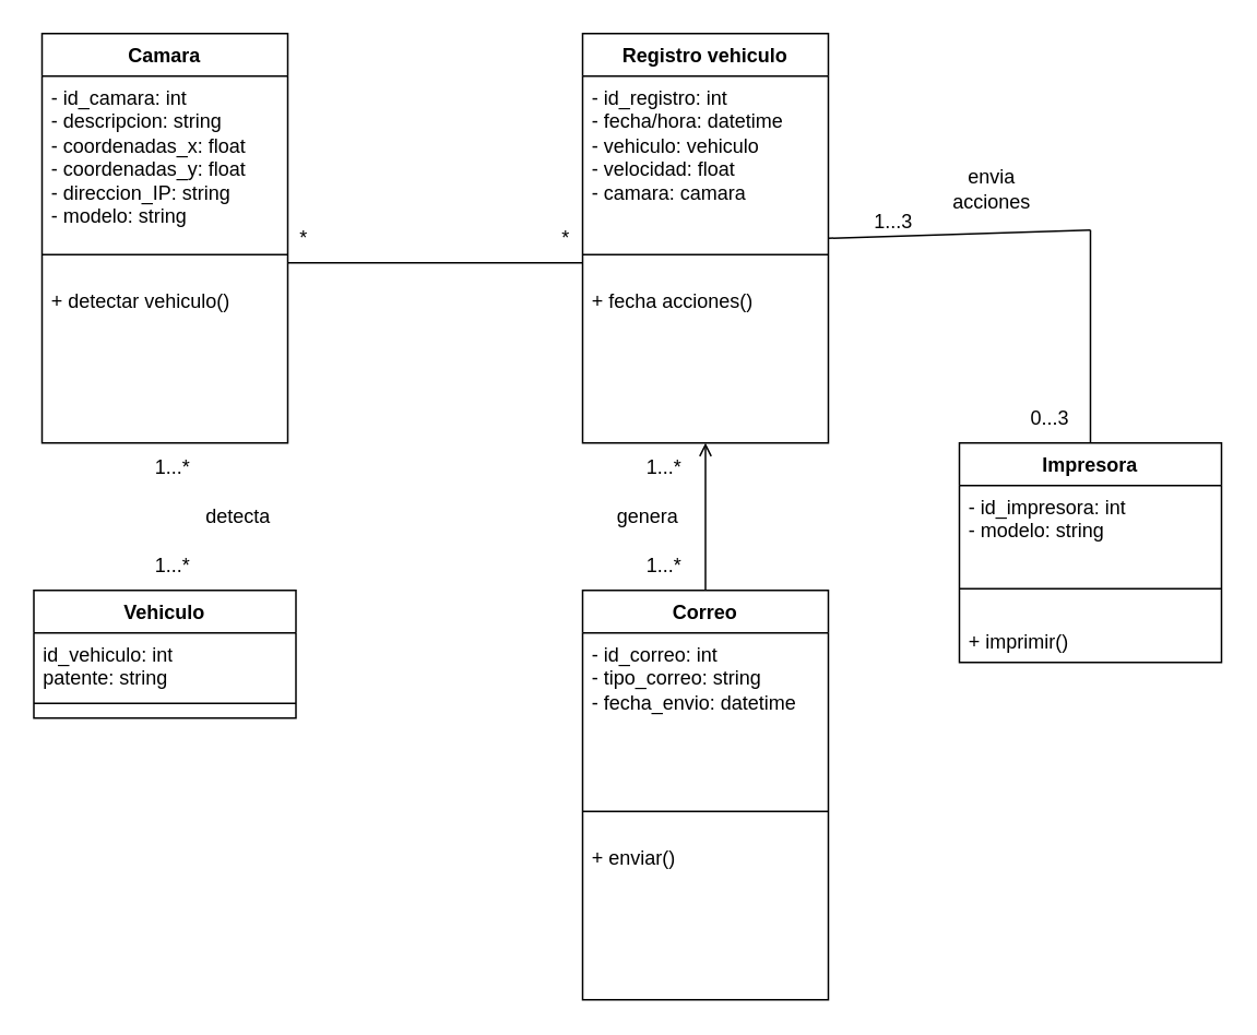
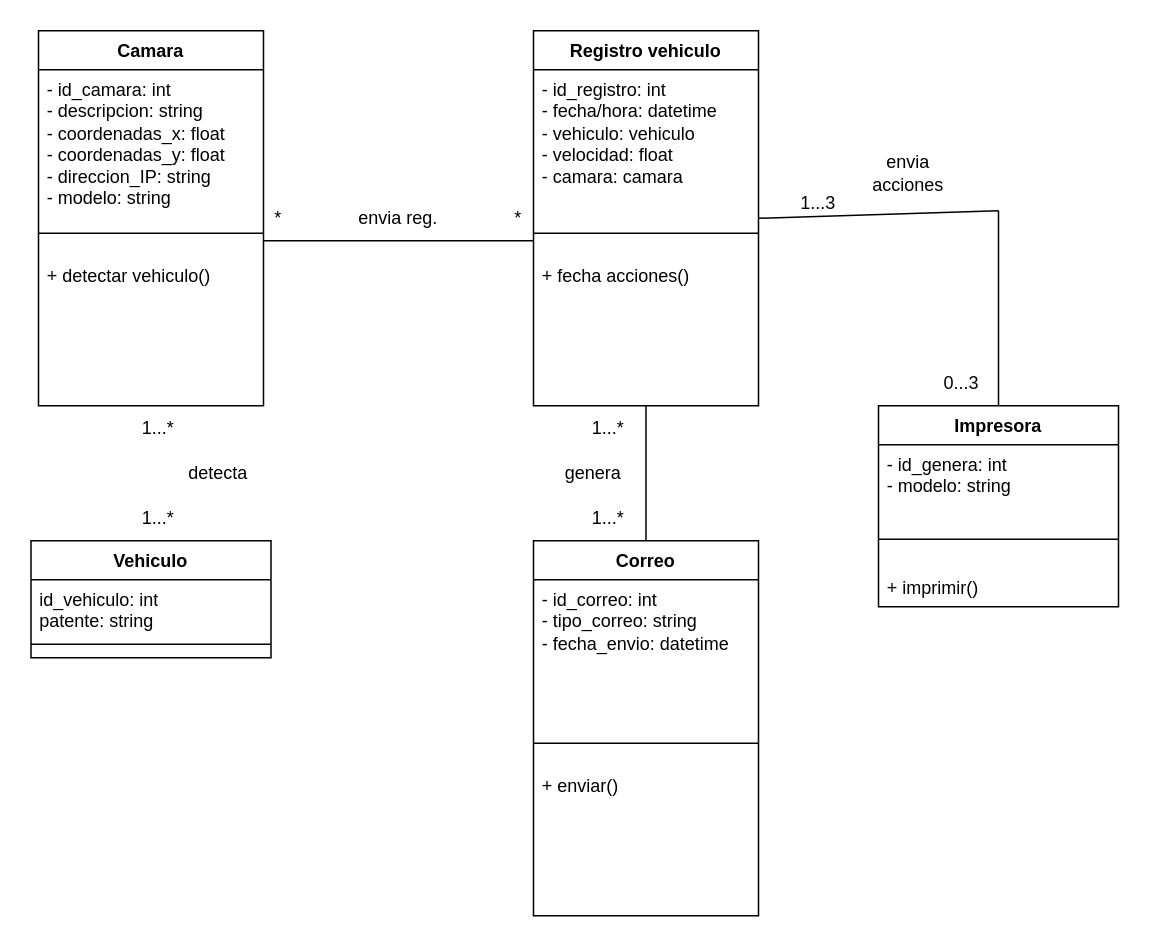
  <mxCell id="0" />
  <mxCell id="1" parent="0" />
  <mxCell id="2" value="Camara" style="swimlane;fontStyle=1;align=center;verticalAlign=top;childLayout=stackLayout;horizontal=1;startSize=26;horizontalStack=0;resizeParent=1;resizeParentMax=0;resizeLast=0;collapsible=1;marginBottom=0;whiteSpace=wrap;html=1;" vertex="1" parent="1"><mxGeometry x="25" y="20" width="150" height="250" as="geometry" /></mxCell>
  <mxCell id="3" value="- id_camara: int&lt;div&gt;- descripcion: string&lt;/div&gt;&lt;div&gt;- coordenadas_x: float&lt;/div&gt;&lt;div&gt;- coordenadas_y: float&lt;/div&gt;&lt;div&gt;- direccion_IP: string&lt;/div&gt;&lt;div&gt;- modelo: string&lt;/div&gt;&lt;div&gt;&lt;br&gt;&lt;/div&gt;" style="text;strokeColor=none;fillColor=none;align=left;verticalAlign=top;spacingLeft=4;spacingRight=4;overflow=hidden;rotatable=0;points=[[0,0.5],[1,0.5]];portConstraint=eastwest;whiteSpace=wrap;html=1;" vertex="1" parent="2"><mxGeometry y="26" width="150" height="94" as="geometry" /></mxCell>
  <mxCell id="4" value="" style="line;strokeWidth=1;fillColor=none;align=left;verticalAlign=middle;spacingTop=-1;spacingLeft=3;spacingRight=3;rotatable=0;labelPosition=right;points=[];portConstraint=eastwest;strokeColor=inherit;" vertex="1" parent="2"><mxGeometry y="120" width="150" height="30" as="geometry" /></mxCell>
  <mxCell id="5" value="+ detectar vehiculo()" style="text;strokeColor=none;fillColor=none;align=left;verticalAlign=top;spacingLeft=4;spacingRight=4;overflow=hidden;rotatable=0;points=[[0,0.5],[1,0.5]];portConstraint=eastwest;whiteSpace=wrap;html=1;" vertex="1" parent="2"><mxGeometry y="150" width="150" height="100" as="geometry" /></mxCell>
  <mxCell id="6" value="Vehiculo" style="swimlane;fontStyle=1;align=center;verticalAlign=top;childLayout=stackLayout;horizontal=1;startSize=26;horizontalStack=0;resizeParent=1;resizeParentMax=0;resizeLast=0;collapsible=1;marginBottom=0;whiteSpace=wrap;html=1;" vertex="1" parent="1"><mxGeometry x="20" y="360" width="160" height="78" as="geometry" /></mxCell>
  <mxCell id="7" value="id_vehiculo: int&lt;div&gt;patente: string&lt;/div&gt;" style="text;strokeColor=none;fillColor=none;align=left;verticalAlign=top;spacingLeft=4;spacingRight=4;overflow=hidden;rotatable=0;points=[[0,0.5],[1,0.5]];portConstraint=eastwest;whiteSpace=wrap;html=1;" vertex="1" parent="6"><mxGeometry y="26" width="160" height="34" as="geometry" /></mxCell>
  <mxCell id="8" value="" style="line;strokeWidth=1;fillColor=none;align=left;verticalAlign=middle;spacingTop=-1;spacingLeft=3;spacingRight=3;rotatable=0;labelPosition=right;points=[];portConstraint=eastwest;strokeColor=inherit;" vertex="1" parent="6"><mxGeometry y="60" width="160" height="18" as="geometry" /></mxCell>
  <mxCell id="9" value="Impresora" style="swimlane;fontStyle=1;align=center;verticalAlign=top;childLayout=stackLayout;horizontal=1;startSize=26;horizontalStack=0;resizeParent=1;resizeParentMax=0;resizeLast=0;collapsible=1;marginBottom=0;whiteSpace=wrap;html=1;" vertex="1" parent="1"><mxGeometry x="585" y="270" width="160" height="134" as="geometry" /></mxCell>
- <mxCell id="10" value="- id_impresora: int&lt;div&gt;- modelo: string&lt;/div&gt;" style="text;strokeColor=none;fillColor=none;align=left;verticalAlign=top;spacingLeft=4;spacingRight=4;overflow=hidden;rotatable=0;points=[[0,0.5],[1,0.5]];portConstraint=eastwest;whiteSpace=wrap;html=1;" vertex="1" parent="9"><mxGeometry y="26" width="160" height="44" as="geometry" /></mxCell>
+ <mxCell id="10" value="- id_genera: int&lt;div&gt;- modelo: string&lt;/div&gt;" style="text;strokeColor=none;fillColor=none;align=left;verticalAlign=top;spacingLeft=4;spacingRight=4;overflow=hidden;rotatable=0;points=[[0,0.5],[1,0.5]];portConstraint=eastwest;whiteSpace=wrap;html=1;" vertex="1" parent="9"><mxGeometry y="26" width="160" height="44" as="geometry" /></mxCell>
  <mxCell id="11" value="" style="line;strokeWidth=1;fillColor=none;align=left;verticalAlign=middle;spacingTop=-1;spacingLeft=3;spacingRight=3;rotatable=0;labelPosition=right;points=[];portConstraint=eastwest;strokeColor=inherit;" vertex="1" parent="9"><mxGeometry y="70" width="160" height="38" as="geometry" /></mxCell>
  <mxCell id="12" value="+ imprimir()" style="text;strokeColor=none;fillColor=none;align=left;verticalAlign=top;spacingLeft=4;spacingRight=4;overflow=hidden;rotatable=0;points=[[0,0.5],[1,0.5]];portConstraint=eastwest;whiteSpace=wrap;html=1;" vertex="1" parent="9"><mxGeometry y="108" width="160" height="26" as="geometry" /></mxCell>
  <mxCell id="13" value="Registro vehiculo" style="swimlane;fontStyle=1;align=center;verticalAlign=top;childLayout=stackLayout;horizontal=1;startSize=26;horizontalStack=0;resizeParent=1;resizeParentMax=0;resizeLast=0;collapsible=1;marginBottom=0;whiteSpace=wrap;html=1;" vertex="1" parent="1"><mxGeometry x="355" y="20" width="150" height="250" as="geometry" /></mxCell>
  <mxCell id="14" value="- id_registro: int&lt;div&gt;- fecha/hora: datetime&lt;/div&gt;&lt;div&gt;- vehiculo: vehiculo&lt;/div&gt;&lt;div&gt;- velocidad: float&lt;/div&gt;&lt;div&gt;- camara: camara&lt;/div&gt;&lt;div&gt;&lt;br&gt;&lt;/div&gt;&lt;div&gt;&lt;br&gt;&lt;/div&gt;" style="text;strokeColor=none;fillColor=none;align=left;verticalAlign=top;spacingLeft=4;spacingRight=4;overflow=hidden;rotatable=0;points=[[0,0.5],[1,0.5]];portConstraint=eastwest;whiteSpace=wrap;html=1;" vertex="1" parent="13"><mxGeometry y="26" width="150" height="94" as="geometry" /></mxCell>
  <mxCell id="15" value="" style="line;strokeWidth=1;fillColor=none;align=left;verticalAlign=middle;spacingTop=-1;spacingLeft=3;spacingRight=3;rotatable=0;labelPosition=right;points=[];portConstraint=eastwest;strokeColor=inherit;" vertex="1" parent="13"><mxGeometry y="120" width="150" height="30" as="geometry" /></mxCell>
  <mxCell id="16" value="+ fecha acciones()" style="text;strokeColor=none;fillColor=none;align=left;verticalAlign=top;spacingLeft=4;spacingRight=4;overflow=hidden;rotatable=0;points=[[0,0.5],[1,0.5]];portConstraint=eastwest;whiteSpace=wrap;html=1;" vertex="1" parent="13"><mxGeometry y="150" width="150" height="100" as="geometry" /></mxCell>
  <mxCell id="17" value="Correo" style="swimlane;fontStyle=1;align=center;verticalAlign=top;childLayout=stackLayout;horizontal=1;startSize=26;horizontalStack=0;resizeParent=1;resizeParentMax=0;resizeLast=0;collapsible=1;marginBottom=0;whiteSpace=wrap;html=1;" vertex="1" parent="1"><mxGeometry x="355" y="360" width="150" height="250" as="geometry" /></mxCell>
  <mxCell id="18" value="- id_correo: int&lt;div&gt;- tipo_correo: string&lt;/div&gt;&lt;div&gt;- fecha_envio: datetime&lt;/div&gt;&lt;div&gt;&lt;br&gt;&lt;/div&gt;&lt;div&gt;&lt;br&gt;&lt;/div&gt;&lt;div&gt;&lt;br&gt;&lt;/div&gt;&lt;div&gt;&lt;br&gt;&lt;/div&gt;" style="text;strokeColor=none;fillColor=none;align=left;verticalAlign=top;spacingLeft=4;spacingRight=4;overflow=hidden;rotatable=0;points=[[0,0.5],[1,0.5]];portConstraint=eastwest;whiteSpace=wrap;html=1;" vertex="1" parent="17"><mxGeometry y="26" width="150" height="94" as="geometry" /></mxCell>
  <mxCell id="19" value="" style="line;strokeWidth=1;fillColor=none;align=left;verticalAlign=middle;spacingTop=-1;spacingLeft=3;spacingRight=3;rotatable=0;labelPosition=right;points=[];portConstraint=eastwest;strokeColor=inherit;" vertex="1" parent="17"><mxGeometry y="120" width="150" height="30" as="geometry" /></mxCell>
  <mxCell id="20" value="+ enviar()" style="text;strokeColor=none;fillColor=none;align=left;verticalAlign=top;spacingLeft=4;spacingRight=4;overflow=hidden;rotatable=0;points=[[0,0.5],[1,0.5]];portConstraint=eastwest;whiteSpace=wrap;html=1;" vertex="1" parent="17"><mxGeometry y="150" width="150" height="100" as="geometry" /></mxCell>
  <mxCell id="21" value="detecta" style="text;html=1;align=center;verticalAlign=middle;whiteSpace=wrap;rounded=0;" vertex="1" parent="1"><mxGeometry x="115" y="300" width="60" height="30" as="geometry" /></mxCell>
  <mxCell id="22" value="" style="endArrow=none;html=1;rounded=0;" edge="1" parent="1"><mxGeometry width="50" height="50" relative="1" as="geometry"><mxPoint x="175" y="160" as="sourcePoint" /><mxPoint x="355" y="160" as="targetPoint" /></mxGeometry></mxCell>
- <mxCell id="23" value="" style="endArrow=open;html=1;rounded=0;entryX=0.5;entryY=1;entryDx=0;entryDy=0;entryPerimeter=0;exitX=0.5;exitY=0;exitDx=0;exitDy=0;" edge="1" parent="1" source="17" target="16"><mxGeometry width="50" height="50" relative="1" as="geometry"><mxPoint x="315" y="270" as="sourcePoint" /><mxPoint x="365" y="220" as="targetPoint" /></mxGeometry></mxCell>
+ <mxCell id="23" value="" style="endArrow=none;html=1;rounded=0;entryX=0.5;entryY=1;entryDx=0;entryDy=0;entryPerimeter=0;exitX=0.5;exitY=0;exitDx=0;exitDy=0;" edge="1" parent="1" source="17" target="16"><mxGeometry width="50" height="50" relative="1" as="geometry"><mxPoint x="315" y="270" as="sourcePoint" /><mxPoint x="365" y="220" as="targetPoint" /></mxGeometry></mxCell>
  <mxCell id="24" value="" style="endArrow=none;html=1;rounded=0;entryX=1;entryY=0.5;entryDx=0;entryDy=0;" edge="1" parent="1" target="13"><mxGeometry width="50" height="50" relative="1" as="geometry"><mxPoint x="665" y="140" as="sourcePoint" /><mxPoint x="365" y="220" as="targetPoint" /></mxGeometry></mxCell>
  <mxCell id="25" value="" style="endArrow=none;html=1;rounded=0;exitX=0.5;exitY=0;exitDx=0;exitDy=0;" edge="1" parent="1" source="9"><mxGeometry width="50" height="50" relative="1" as="geometry"><mxPoint x="315" y="270" as="sourcePoint" /><mxPoint x="665" y="140" as="targetPoint" /></mxGeometry></mxCell>
+ <mxCell id="26" value="envia reg." style="text;html=1;align=center;verticalAlign=middle;whiteSpace=wrap;rounded=0;" vertex="1" parent="1"><mxGeometry x="235" y="130" width="60" height="30" as="geometry" /></mxCell>
  <mxCell id="27" value="envia acciones" style="text;html=1;align=center;verticalAlign=middle;whiteSpace=wrap;rounded=0;" vertex="1" parent="1"><mxGeometry x="575" y="90" width="60" height="50" as="geometry" /></mxCell>
  <mxCell id="28" value="genera" style="text;html=1;align=center;verticalAlign=middle;whiteSpace=wrap;rounded=0;" vertex="1" parent="1"><mxGeometry x="365" y="300" width="60" height="30" as="geometry" /></mxCell>
  <mxCell id="29" value="*" style="text;html=1;align=center;verticalAlign=middle;whiteSpace=wrap;rounded=0;" vertex="1" parent="1"><mxGeometry x="155" y="130" width="60" height="30" as="geometry" /></mxCell>
  <mxCell id="30" value="*" style="text;html=1;align=center;verticalAlign=middle;whiteSpace=wrap;rounded=0;" vertex="1" parent="1"><mxGeometry x="315" y="130" width="60" height="30" as="geometry" /></mxCell>
  <mxCell id="31" value="1...*" style="text;html=1;align=center;verticalAlign=middle;whiteSpace=wrap;rounded=0;" vertex="1" parent="1"><mxGeometry x="75" y="270" width="60" height="30" as="geometry" /></mxCell>
  <mxCell id="32" value="1...*" style="text;html=1;align=center;verticalAlign=middle;whiteSpace=wrap;rounded=0;" vertex="1" parent="1"><mxGeometry x="75" y="330" width="60" height="30" as="geometry" /></mxCell>
  <mxCell id="33" value="1...*" style="text;html=1;align=center;verticalAlign=middle;whiteSpace=wrap;rounded=0;" vertex="1" parent="1"><mxGeometry x="375" y="270" width="60" height="30" as="geometry" /></mxCell>
  <mxCell id="34" value="1...*" style="text;html=1;align=center;verticalAlign=middle;whiteSpace=wrap;rounded=0;" vertex="1" parent="1"><mxGeometry x="375" y="330" width="60" height="30" as="geometry" /></mxCell>
  <mxCell id="35" value="1...3" style="text;html=1;align=center;verticalAlign=middle;whiteSpace=wrap;rounded=0;" vertex="1" parent="1"><mxGeometry x="515" y="120" width="60" height="30" as="geometry" /></mxCell>
  <mxCell id="36" value="0...3" style="text;html=1;align=center;verticalAlign=middle;resizable=0;points=[];autosize=1;strokeColor=none;fillColor=none;" vertex="1" parent="1"><mxGeometry x="615" y="240" width="50" height="30" as="geometry" /></mxCell>
